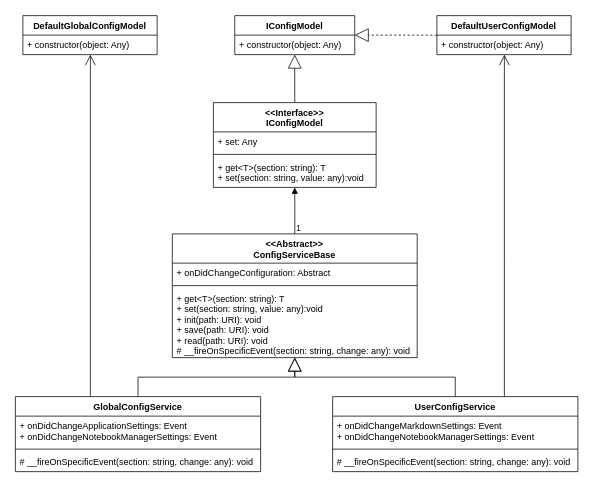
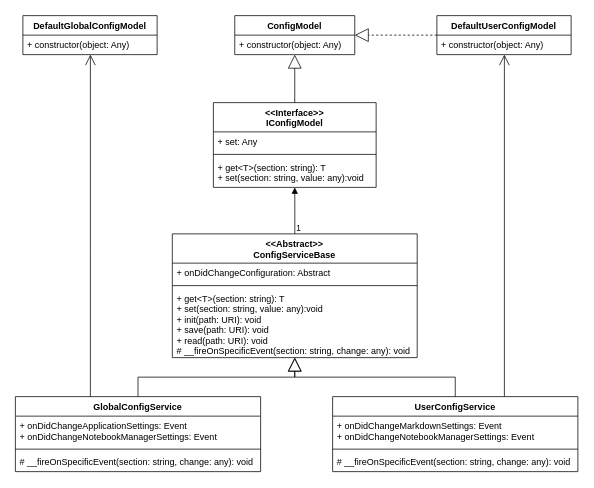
  <mxCell id="0" />
  <mxCell id="1" parent="0" />
  <mxCell id="2" value="&lt;&lt;Interface&gt;&gt;&#10;IConfigModel" style="swimlane;fontStyle=1;align=center;verticalAlign=top;childLayout=stackLayout;horizontal=1;startSize=39;horizontalStack=0;resizeParent=1;resizeParentMax=0;resizeLast=0;collapsible=1;marginBottom=0;" vertex="1" parent="1"><mxGeometry x="284" y="136" width="217" height="113" as="geometry" /></mxCell>
  <mxCell id="3" value="+ set: Any" style="text;strokeColor=none;fillColor=none;align=left;verticalAlign=top;spacingLeft=4;spacingRight=4;overflow=hidden;rotatable=0;points=[[0,0.5],[1,0.5]];portConstraint=eastwest;" vertex="1" parent="2"><mxGeometry y="39" width="217" height="26" as="geometry" /></mxCell>
  <mxCell id="4" value="" style="line;strokeWidth=1;fillColor=none;align=left;verticalAlign=middle;spacingTop=-1;spacingLeft=3;spacingRight=3;rotatable=0;labelPosition=right;points=[];portConstraint=eastwest;" vertex="1" parent="2"><mxGeometry y="65" width="217" height="8" as="geometry" /></mxCell>
  <mxCell id="5" value="+ get&lt;T&gt;(section: string): T&#10;+ set(section: string, value: any):void" style="text;strokeColor=none;fillColor=none;align=left;verticalAlign=top;spacingLeft=4;spacingRight=4;overflow=hidden;rotatable=0;points=[[0,0.5],[1,0.5]];portConstraint=eastwest;" vertex="1" parent="2"><mxGeometry y="73" width="217" height="40" as="geometry" /></mxCell>
  <mxCell id="6" value="" style="endArrow=block;endSize=16;endFill=0;html=1;rounded=0;" edge="1" parent="1" source="2" target="23"><mxGeometry width="160" relative="1" as="geometry"><mxPoint x="438" y="341" as="sourcePoint" /><mxPoint x="392.5" y="82" as="targetPoint" /></mxGeometry></mxCell>
  <mxCell id="7" value="&lt;&lt;Abstract&gt;&gt;&#10;ConfigServiceBase" style="swimlane;fontStyle=1;align=center;verticalAlign=top;childLayout=stackLayout;horizontal=1;startSize=39;horizontalStack=0;resizeParent=1;resizeParentMax=0;resizeLast=0;collapsible=1;marginBottom=0;" vertex="1" parent="1"><mxGeometry x="229.25" y="311" width="326.5" height="165" as="geometry" /></mxCell>
  <mxCell id="8" value="+ onDidChangeConfiguration: Abstract" style="text;strokeColor=none;fillColor=none;align=left;verticalAlign=top;spacingLeft=4;spacingRight=4;overflow=hidden;rotatable=0;points=[[0,0.5],[1,0.5]];portConstraint=eastwest;" vertex="1" parent="7"><mxGeometry y="39" width="326.5" height="26" as="geometry" /></mxCell>
  <mxCell id="9" value="" style="line;strokeWidth=1;fillColor=none;align=left;verticalAlign=middle;spacingTop=-1;spacingLeft=3;spacingRight=3;rotatable=0;labelPosition=right;points=[];portConstraint=eastwest;" vertex="1" parent="7"><mxGeometry y="65" width="326.5" height="8" as="geometry" /></mxCell>
  <mxCell id="10" value="+ get&lt;T&gt;(section: string): T&#10;+ set(section: string, value: any):void&#10;+ init(path: URI): void&#10;+ save(path: URI): void&#10;+ read(path: URI): void&#10;# __fireOnSpecificEvent(section: string, change: any): void" style="text;strokeColor=none;fillColor=none;align=left;verticalAlign=top;spacingLeft=4;spacingRight=4;overflow=hidden;rotatable=0;points=[[0,0.5],[1,0.5]];portConstraint=eastwest;" vertex="1" parent="7"><mxGeometry y="73" width="326.5" height="92" as="geometry" /></mxCell>
  <mxCell id="11" value="" style="endArrow=block;endFill=1;html=1;edgeStyle=orthogonalEdgeStyle;align=left;verticalAlign=top;rounded=0;" edge="1" parent="1" source="7" target="2"><mxGeometry x="-0.597" y="-21" relative="1" as="geometry"><mxPoint x="438" y="441" as="sourcePoint" /><mxPoint x="598" y="441" as="targetPoint" /><mxPoint as="offset" /></mxGeometry></mxCell>
  <mxCell id="12" value="1" style="edgeLabel;resizable=0;html=1;align=left;verticalAlign=bottom;" connectable="0" vertex="1" parent="11"><mxGeometry x="-1" relative="1" as="geometry" /></mxCell>
  <mxCell id="13" value="GlobalConfigService" style="swimlane;fontStyle=1;align=center;verticalAlign=top;childLayout=stackLayout;horizontal=1;startSize=26;horizontalStack=0;resizeParent=1;resizeParentMax=0;resizeLast=0;collapsible=1;marginBottom=0;" vertex="1" parent="1"><mxGeometry x="20" y="528" width="327" height="100" as="geometry" /></mxCell>
  <mxCell id="14" value="+ onDidChangeApplicationSettings: Event&#10;+ onDidChangeNotebookManagerSettings: Event" style="text;strokeColor=none;fillColor=none;align=left;verticalAlign=top;spacingLeft=4;spacingRight=4;overflow=hidden;rotatable=0;points=[[0,0.5],[1,0.5]];portConstraint=eastwest;" vertex="1" parent="13"><mxGeometry y="26" width="327" height="40" as="geometry" /></mxCell>
  <mxCell id="15" value="" style="line;strokeWidth=1;fillColor=none;align=left;verticalAlign=middle;spacingTop=-1;spacingLeft=3;spacingRight=3;rotatable=0;labelPosition=right;points=[];portConstraint=eastwest;" vertex="1" parent="13"><mxGeometry y="66" width="327" height="8" as="geometry" /></mxCell>
  <mxCell id="16" value="# __fireOnSpecificEvent(section: string, change: any): void" style="text;strokeColor=none;fillColor=none;align=left;verticalAlign=top;spacingLeft=4;spacingRight=4;overflow=hidden;rotatable=0;points=[[0,0.5],[1,0.5]];portConstraint=eastwest;" vertex="1" parent="13"><mxGeometry y="74" width="327" height="26" as="geometry" /></mxCell>
  <mxCell id="17" value="UserConfigService" style="swimlane;fontStyle=1;align=center;verticalAlign=top;childLayout=stackLayout;horizontal=1;startSize=26;horizontalStack=0;resizeParent=1;resizeParentMax=0;resizeLast=0;collapsible=1;marginBottom=0;" vertex="1" parent="1"><mxGeometry x="443" y="528" width="327" height="100" as="geometry" /></mxCell>
  <mxCell id="18" value="+ onDidChangeMarkdownSettings: Event&#10;+ onDidChangeNotebookManagerSettings: Event" style="text;strokeColor=none;fillColor=none;align=left;verticalAlign=top;spacingLeft=4;spacingRight=4;overflow=hidden;rotatable=0;points=[[0,0.5],[1,0.5]];portConstraint=eastwest;" vertex="1" parent="17"><mxGeometry y="26" width="327" height="40" as="geometry" /></mxCell>
  <mxCell id="19" value="" style="line;strokeWidth=1;fillColor=none;align=left;verticalAlign=middle;spacingTop=-1;spacingLeft=3;spacingRight=3;rotatable=0;labelPosition=right;points=[];portConstraint=eastwest;" vertex="1" parent="17"><mxGeometry y="66" width="327" height="8" as="geometry" /></mxCell>
  <mxCell id="20" value="# __fireOnSpecificEvent(section: string, change: any): void" style="text;strokeColor=none;fillColor=none;align=left;verticalAlign=top;spacingLeft=4;spacingRight=4;overflow=hidden;rotatable=0;points=[[0,0.5],[1,0.5]];portConstraint=eastwest;" vertex="1" parent="17"><mxGeometry y="74" width="327" height="26" as="geometry" /></mxCell>
  <mxCell id="21" value="" style="endArrow=block;endSize=16;endFill=0;html=1;rounded=0;edgeStyle=elbowEdgeStyle;elbow=vertical;" edge="1" parent="1" source="13" target="7"><mxGeometry width="160" relative="1" as="geometry"><mxPoint x="438" y="341" as="sourcePoint" /><mxPoint x="598" y="341" as="targetPoint" /></mxGeometry></mxCell>
  <mxCell id="22" value="" style="endArrow=block;endSize=16;endFill=0;html=1;rounded=0;edgeStyle=elbowEdgeStyle;elbow=vertical;" edge="1" parent="1" source="17" target="7"><mxGeometry width="160" relative="1" as="geometry"><mxPoint x="250.14" y="538" as="sourcePoint" /><mxPoint x="309.045" y="486" as="targetPoint" /></mxGeometry></mxCell>
- <mxCell id="23" value="IConfigModel" style="swimlane;fontStyle=1;align=center;verticalAlign=top;childLayout=stackLayout;horizontal=1;startSize=26;horizontalStack=0;resizeParent=1;resizeParentMax=0;resizeLast=0;collapsible=1;marginBottom=0;" vertex="1" parent="1"><mxGeometry x="312.5" y="20" width="160" height="52" as="geometry" /></mxCell>
+ <mxCell id="23" value="ConfigModel" style="swimlane;fontStyle=1;align=center;verticalAlign=top;childLayout=stackLayout;horizontal=1;startSize=26;horizontalStack=0;resizeParent=1;resizeParentMax=0;resizeLast=0;collapsible=1;marginBottom=0;" vertex="1" parent="1"><mxGeometry x="312.5" y="20" width="160" height="52" as="geometry" /></mxCell>
  <mxCell id="24" value="+ constructor(object: Any)" style="text;strokeColor=none;fillColor=none;align=left;verticalAlign=top;spacingLeft=4;spacingRight=4;overflow=hidden;rotatable=0;points=[[0,0.5],[1,0.5]];portConstraint=eastwest;" vertex="1" parent="23"><mxGeometry y="26" width="160" height="26" as="geometry" /></mxCell>
  <mxCell id="25" value="DefaultGlobalConfigModel" style="swimlane;fontStyle=1;align=center;verticalAlign=top;childLayout=stackLayout;horizontal=1;startSize=26;horizontalStack=0;resizeParent=1;resizeParentMax=0;resizeLast=0;collapsible=1;marginBottom=0;" vertex="1" parent="1"><mxGeometry x="30" y="20" width="179" height="52" as="geometry" /></mxCell>
  <mxCell id="26" value="+ constructor(object: Any)" style="text;strokeColor=none;fillColor=none;align=left;verticalAlign=top;spacingLeft=4;spacingRight=4;overflow=hidden;rotatable=0;points=[[0,0.5],[1,0.5]];portConstraint=eastwest;" vertex="1" parent="25"><mxGeometry y="26" width="179" height="26" as="geometry" /></mxCell>
  <mxCell id="27" value="DefaultUserConfigModel" style="swimlane;fontStyle=1;align=center;verticalAlign=top;childLayout=stackLayout;horizontal=1;startSize=26;horizontalStack=0;resizeParent=1;resizeParentMax=0;resizeLast=0;collapsible=1;marginBottom=0;" vertex="1" parent="1"><mxGeometry x="582" y="20" width="179" height="52" as="geometry" /></mxCell>
  <mxCell id="28" value="+ constructor(object: Any)" style="text;strokeColor=none;fillColor=none;align=left;verticalAlign=top;spacingLeft=4;spacingRight=4;overflow=hidden;rotatable=0;points=[[0,0.5],[1,0.5]];portConstraint=eastwest;" vertex="1" parent="27"><mxGeometry y="26" width="179" height="26" as="geometry" /></mxCell>
  <mxCell id="29" value="" style="endArrow=block;endSize=16;endFill=0;html=1;rounded=0;dashed=1;" edge="1" parent="1" source="27" target="23"><mxGeometry width="160" relative="1" as="geometry"><mxPoint x="219" y="56" as="sourcePoint" /><mxPoint x="322.5" y="56" as="targetPoint" /></mxGeometry></mxCell>
  <mxCell id="30" value="" style="endArrow=open;endSize=12;dashed=0;html=1;rounded=0;elbow=vertical;edgeStyle=orthogonalEdgeStyle;" edge="1" parent="1" source="13" target="25"><mxGeometry x="0.073" y="-36" width="160" relative="1" as="geometry"><mxPoint x="349" y="384" as="sourcePoint" /><mxPoint x="73" y="250" as="targetPoint" /><Array as="points"><mxPoint x="120" y="336" /><mxPoint x="120" y="336" /></Array><mxPoint as="offset" /></mxGeometry></mxCell>
  <mxCell id="31" value="" style="endArrow=open;endSize=12;dashed=0;html=1;rounded=0;elbow=vertical;edgeStyle=orthogonalEdgeStyle;" edge="1" parent="1" source="17" target="27"><mxGeometry x="0.073" y="-36" width="160" relative="1" as="geometry"><mxPoint x="148" y="530" as="sourcePoint" /><mxPoint x="148" y="74" as="targetPoint" /><Array as="points"><mxPoint x="672" y="346" /><mxPoint x="672" y="346" /></Array><mxPoint as="offset" /></mxGeometry></mxCell>
